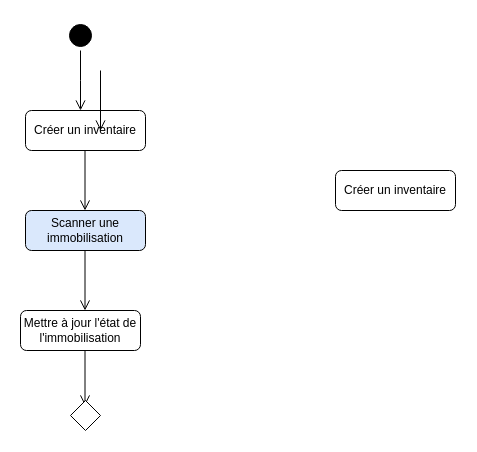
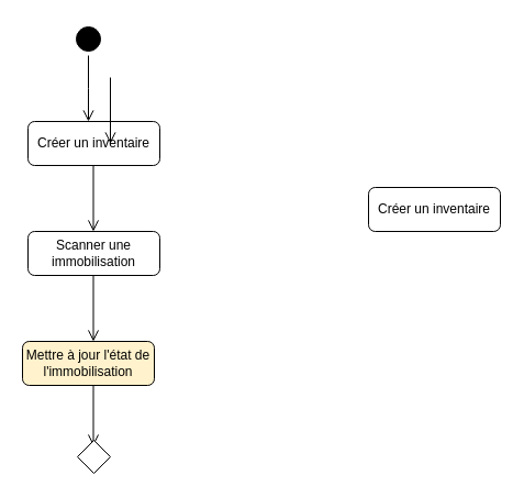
  <mxCell id="0" />
  <mxCell id="1" parent="0" />
  <mxCell id="2" value="" style="ellipse;html=1;shape=startState;fillColor=#000000;strokeColor=#000000;" vertex="1" parent="1"><mxGeometry x="65" y="20" width="30" height="30" as="geometry" /></mxCell>
  <mxCell id="3" value="" style="edgeStyle=orthogonalEdgeStyle;html=1;verticalAlign=bottom;endArrow=open;endSize=8;strokeColor=#000000;rounded=0;" edge="1" source="2" parent="1"><mxGeometry relative="1" as="geometry"><mxPoint x="80" y="110" as="targetPoint" /></mxGeometry></mxCell>
  <mxCell id="4" value="Créer un inventaire" style="rounded=1;whiteSpace=wrap;html=1;" vertex="1" parent="1"><mxGeometry x="25" y="110" width="120" height="40" as="geometry" /></mxCell>
  <mxCell id="5" value="" style="edgeStyle=orthogonalEdgeStyle;html=1;verticalAlign=bottom;endArrow=open;endSize=8;strokeColor=#000000;rounded=0;" edge="1" parent="1"><mxGeometry relative="1" as="geometry"><mxPoint x="84.5" y="210" as="targetPoint" /><mxPoint x="84.5" y="150" as="sourcePoint" /></mxGeometry></mxCell>
  <mxCell id="6" value="" style="edgeStyle=orthogonalEdgeStyle;html=1;verticalAlign=bottom;endArrow=open;endSize=8;strokeColor=#000000;rounded=0;" edge="1" parent="1"><mxGeometry relative="1" as="geometry"><mxPoint x="100" y="130" as="targetPoint" /><mxPoint x="100" y="70" as="sourcePoint" /></mxGeometry></mxCell>
  <mxCell id="7" value="" style="edgeStyle=orthogonalEdgeStyle;html=1;verticalAlign=bottom;endArrow=open;endSize=8;strokeColor=#000000;rounded=0;" edge="1" parent="1"><mxGeometry relative="1" as="geometry"><mxPoint x="84.5" y="405" as="targetPoint" /><mxPoint x="84.5" y="345" as="sourcePoint" /></mxGeometry></mxCell>
  <mxCell id="8" value="" style="edgeStyle=orthogonalEdgeStyle;html=1;verticalAlign=bottom;endArrow=open;endSize=8;strokeColor=#000000;rounded=0;" edge="1" parent="1"><mxGeometry relative="1" as="geometry"><mxPoint x="84.5" y="310" as="targetPoint" /><mxPoint x="84.5" y="250" as="sourcePoint" /></mxGeometry></mxCell>
- <mxCell id="9" value="Scanner une immobilisation" style="rounded=1;whiteSpace=wrap;html=1;fillColor=#dae8fc;" vertex="1" parent="1"><mxGeometry x="25" y="210" width="120" height="40" as="geometry" /></mxCell>
- <mxCell id="10" value="Mettre à jour l'état de l'immobilisation" style="rounded=1;whiteSpace=wrap;html=1;" vertex="1" parent="1"><mxGeometry x="20" y="310" width="120" height="40" as="geometry" /></mxCell>
+ <mxCell id="9" value="Scanner une immobilisation" style="rounded=1;whiteSpace=wrap;html=1;" vertex="1" parent="1"><mxGeometry x="25" y="210" width="120" height="40" as="geometry" /></mxCell>
+ <mxCell id="10" value="Mettre à jour l'état de l'immobilisation" style="rounded=1;whiteSpace=wrap;html=1;fillColor=#fff2cc;" vertex="1" parent="1"><mxGeometry x="20" y="310" width="120" height="40" as="geometry" /></mxCell>
  <mxCell id="11" value="Créer un inventaire" style="rounded=1;whiteSpace=wrap;html=1;" vertex="1" parent="1"><mxGeometry x="335" y="170" width="120" height="40" as="geometry" /></mxCell>
  <mxCell id="12" value="" style="rhombus;whiteSpace=wrap;html=1;" vertex="1" parent="1"><mxGeometry x="70" y="400" width="30" height="30" as="geometry" /></mxCell>
